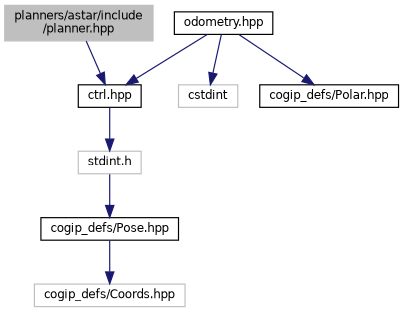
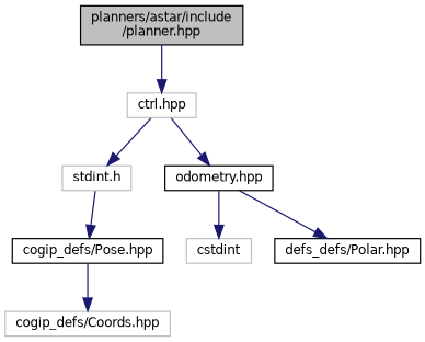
  digraph {
    node [color=black fontname=Helvetica fontsize=10 shape=record]
    edge [color=midnightblue fontname=Helvetica fontsize=10 labelfontname=Helvetica labelfontsize=10 style=solid]
-   n1 [color=grey75 fillcolor=grey75 fontcolor=black height=0.2 label="planners/astar/include\l/planner.hpp" style=filled width=0.4]
-   n2 [height=0.2 label="ctrl.hpp" width=0.4]
+   n1 [fillcolor=grey75 fontcolor=black height=0.2 label="planners/astar/include\l/planner.hpp" style=filled width=0.4]
+   n2 [color=grey75 height=0.2 label="ctrl.hpp" width=0.4]
    n3 [color=grey75 height=0.2 label="stdint.h" width=0.4]
    n4 [height=0.2 label="odometry.hpp" width=0.4]
    n5 [height=0.2 label="cogip_defs/Pose.hpp" width=0.4]
    n6 [color=grey75 height=0.2 label=cstdint width=0.4]
-   n7 [height=0.2 label="cogip_defs/Polar.hpp" width=0.4]
+   n7 [height=0.2 label="defs_defs/Polar.hpp" width=0.4]
    n8 [color=grey75 height=0.2 label="cogip_defs/Coords.hpp" width=0.4]
    n1 -> n2
    n2 -> n3
-   n4 -> n2
+   n2 -> n4
    n3 -> n5
    n4 -> n6
    n4 -> n7
    n5 -> n8
  }
